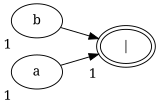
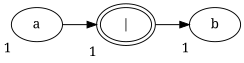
  digraph {
    fontname="Noto Serif"
    rankdir=LR
    node [fontname="Noto Serif" peripheries=1 xlabel=1]
    edge [fontname="Noto Serif"]
    n1 [label="|" peripheries=2]
    n2 [label=b]
    n3 [label=a]
-   n2 -> n1
+   n1 -> n2
    n3 -> n1
  }
